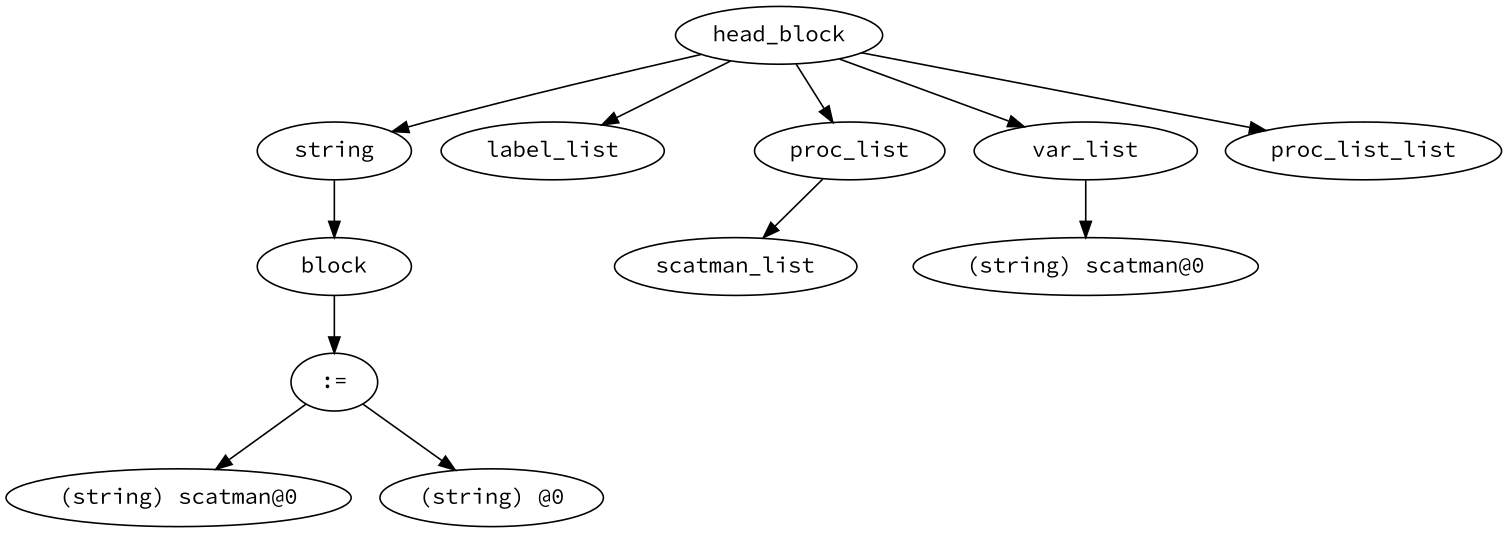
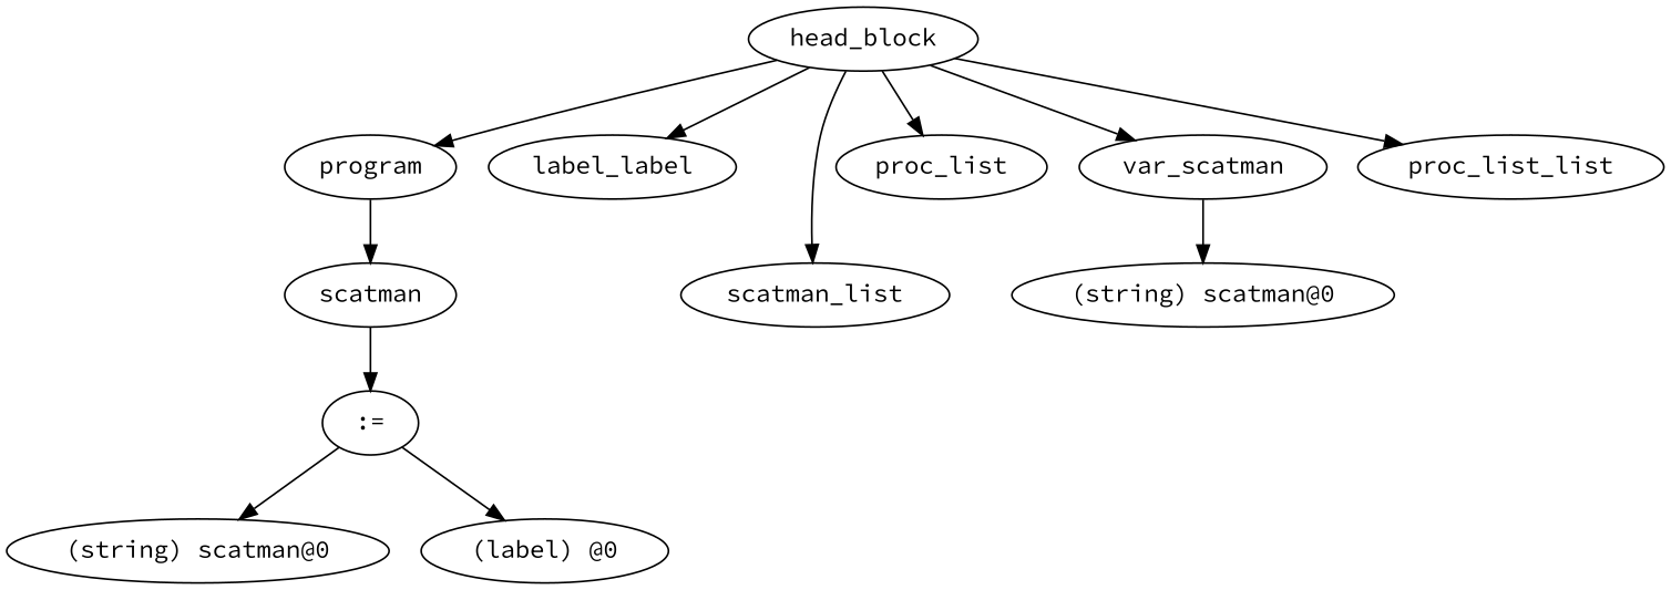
  digraph {
    fontname="Source Code Pro"
    ordering=out
    node [fontname="Source Code Pro"]
    edge [fontname="Source Code Pro"]
-   n1 [label=string]
-   n2 [label=block]
+   n1 [label=program]
+   n2 [label=scatman]
    n3 [label=head_block]
-   n4 [label=label_list]
+   n4 [label=label_label]
    n5 [label=scatman_list]
    n6 [label=proc_list]
-   n7 [label=var_list]
+   n7 [label=var_scatman]
    n8 [label=proc_list_list]
    n9 [label=":="]
    n10 [label="(string) scatman@0"]
    n11 [label="(string) scatman@0"]
-   n12 [label="(string) @0"]
+   n12 [label="(label) @0"]
    n1 -> n2
    n2 -> n9
    n3 -> n1
    n3 -> n4
-   n6 -> n5
+   n3 -> n5
    n3 -> n6
    n3 -> n7
    n3 -> n8
    n7 -> n10
    n9 -> n11
    n9 -> n12
  }
